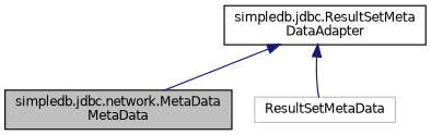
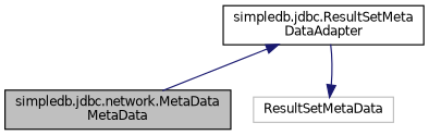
  digraph {
    node [color=black fillcolor=white fontname=Helvetica fontsize=10 shape=record style=filled]
    edge [color=midnightblue dir=back fontname=Helvetica fontsize=10 labelfontname=Helvetica labelfontsize=10 style=solid]
    n1 [fillcolor=grey75 fontcolor=black height=0.2 label="simpledb.jdbc.network.MetaData\lMetaData" width=0.4]
    n2 [height=0.2 label="simpledb.jdbc.ResultSetMeta\lDataAdapter" width=0.4]
    n3 [color=grey75 height=0.2 label=ResultSetMetaData width=0.4]
    n2 -> n1
-   n2 -> n3
+   n3 -> n2
  }
